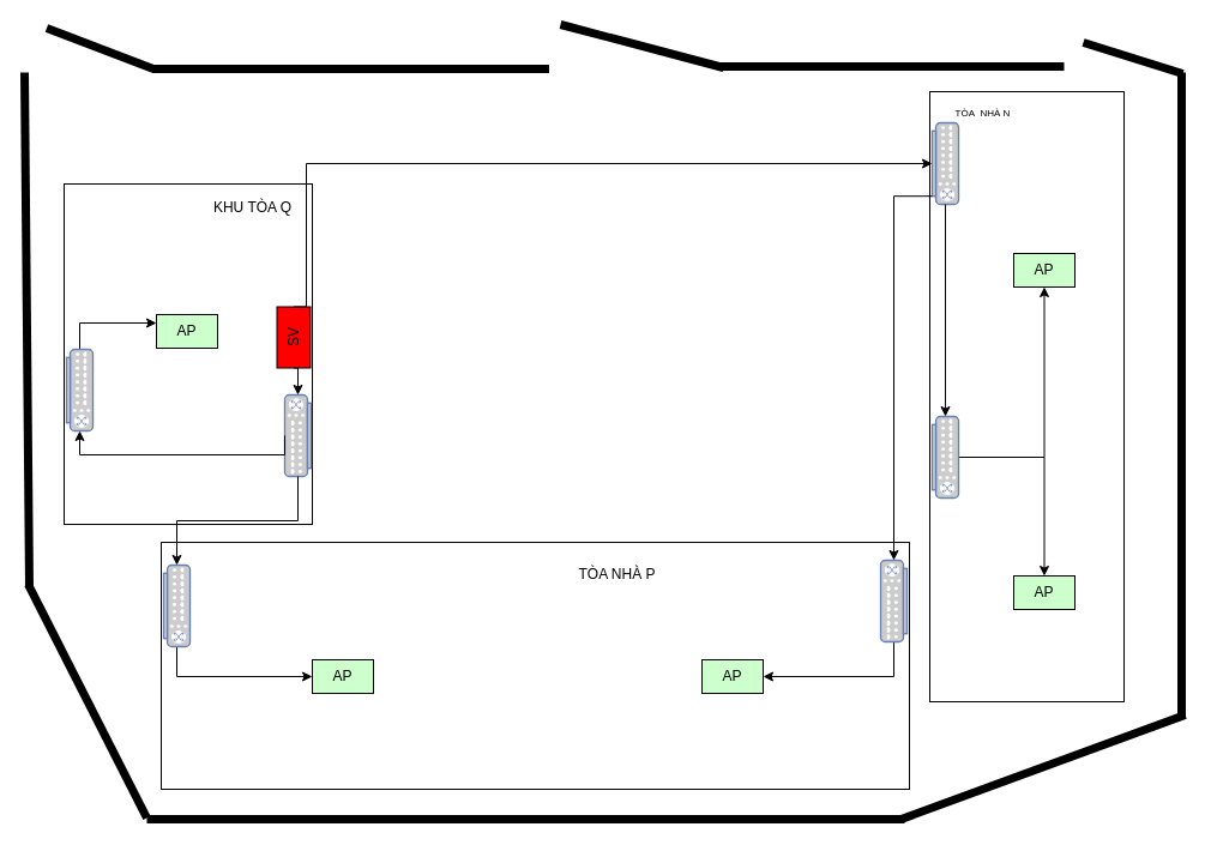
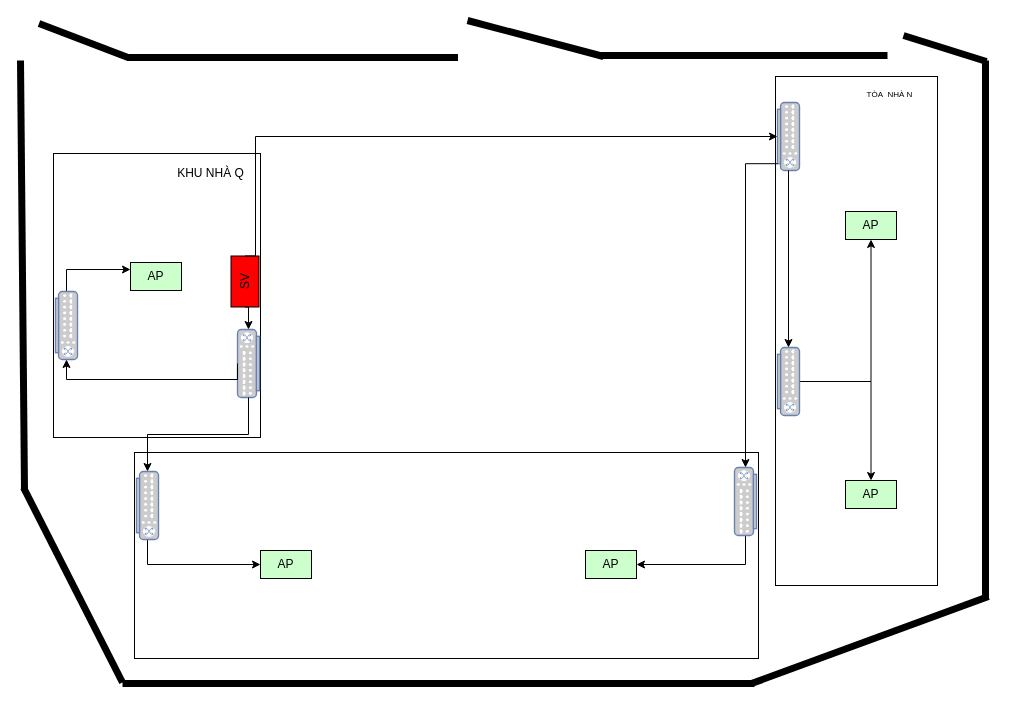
  <mxCell id="0" />
  <mxCell id="1" parent="0" />
  <mxCell id="2" value="" style="rounded=0;whiteSpace=wrap;html=1;" parent="1" vertex="1"><mxGeometry x="53" y="153" width="207" height="284" as="geometry" /></mxCell>
  <mxCell id="3" value="" style="rounded=0;whiteSpace=wrap;html=1;" parent="1" vertex="1"><mxGeometry x="134" y="452" width="624" height="206" as="geometry" /></mxCell>
  <mxCell id="4" value="" style="rounded=0;whiteSpace=wrap;html=1;" parent="1" vertex="1"><mxGeometry x="775" y="76" width="162" height="509" as="geometry" /></mxCell>
- <mxCell id="5" value="TÒA NHÀ P" style="text;html=1;align=center;verticalAlign=middle;whiteSpace=wrap;rounded=0;" parent="1" vertex="1"><mxGeometry x="470" y="464" width="89" height="30" as="geometry" /></mxCell>
- <mxCell id="6" value="KHU TÒA Q" style="text;html=1;align=center;verticalAlign=middle;whiteSpace=wrap;rounded=0;" parent="1" vertex="1"><mxGeometry x="166" y="158" width="89" height="30" as="geometry" /></mxCell>
- <mxCell id="7" value="TÒA&amp;nbsp; NHÀ N" style="text;html=1;align=center;verticalAlign=middle;whiteSpace=wrap;rounded=0;fontSize=8;" parent="1" vertex="1"><mxGeometry x="775" y="79" width="89" height="30" as="geometry" /></mxCell>
+ <mxCell id="6" value="KHU NHÀ Q" style="text;html=1;align=center;verticalAlign=middle;whiteSpace=wrap;rounded=0;" parent="1" vertex="1"><mxGeometry x="166" y="158" width="89" height="30" as="geometry" /></mxCell>
+ <mxCell id="7" value="TÒA&amp;nbsp; NHÀ N" style="text;html=1;align=center;verticalAlign=middle;whiteSpace=wrap;rounded=0;fontSize=8;" parent="1" vertex="1"><mxGeometry x="845" y="79" width="89" height="30" as="geometry" /></mxCell>
  <mxCell id="8" value="" style="endArrow=none;html=1;rounded=0;strokeWidth=7;" parent="1" edge="1"><mxGeometry width="50" height="50" relative="1" as="geometry"><mxPoint x="457.5" y="57" as="sourcePoint" /><mxPoint x="126.5" y="57" as="targetPoint" /></mxGeometry></mxCell>
  <mxCell id="9" value="" style="endArrow=none;html=1;rounded=0;strokeWidth=7;" parent="1" edge="1"><mxGeometry width="50" height="50" relative="1" as="geometry"><mxPoint x="887" y="55" as="sourcePoint" /><mxPoint x="598" y="55" as="targetPoint" /></mxGeometry></mxCell>
  <mxCell id="10" value="" style="endArrow=none;html=1;rounded=0;strokeWidth=7;" parent="1" edge="1"><mxGeometry width="50" height="50" relative="1" as="geometry"><mxPoint x="985" y="599" as="sourcePoint" /><mxPoint x="985" y="60" as="targetPoint" /></mxGeometry></mxCell>
  <mxCell id="11" value="" style="endArrow=none;html=1;rounded=0;strokeWidth=7;" parent="1" edge="1"><mxGeometry width="50" height="50" relative="1" as="geometry"><mxPoint x="122" y="683" as="sourcePoint" /><mxPoint x="754" y="683" as="targetPoint" /></mxGeometry></mxCell>
  <mxCell id="12" value="" style="endArrow=none;html=1;rounded=0;strokeWidth=7;" parent="1" edge="1"><mxGeometry width="50" height="50" relative="1" as="geometry"><mxPoint x="24" y="490" as="sourcePoint" /><mxPoint x="20" y="60" as="targetPoint" /></mxGeometry></mxCell>
  <mxCell id="13" value="" style="endArrow=none;html=1;rounded=0;strokeWidth=7;" parent="1" edge="1"><mxGeometry width="50" height="50" relative="1" as="geometry"><mxPoint x="127.5" y="57" as="sourcePoint" /><mxPoint x="38.5" y="23" as="targetPoint" /></mxGeometry></mxCell>
  <mxCell id="14" value="" style="endArrow=none;html=1;rounded=0;strokeWidth=7;" parent="1" edge="1"><mxGeometry width="50" height="50" relative="1" as="geometry"><mxPoint x="603" y="56" as="sourcePoint" /><mxPoint x="467" y="20" as="targetPoint" /></mxGeometry></mxCell>
  <mxCell id="15" value="" style="endArrow=none;html=1;rounded=0;strokeWidth=7;" parent="1" edge="1"><mxGeometry width="50" height="50" relative="1" as="geometry"><mxPoint x="986" y="61" as="sourcePoint" /><mxPoint x="903" y="35" as="targetPoint" /></mxGeometry></mxCell>
  <mxCell id="16" value="" style="endArrow=none;html=1;rounded=0;strokeWidth=7;" parent="1" edge="1"><mxGeometry width="50" height="50" relative="1" as="geometry"><mxPoint x="751" y="683" as="sourcePoint" /><mxPoint x="988" y="596" as="targetPoint" /></mxGeometry></mxCell>
  <mxCell id="17" value="" style="endArrow=none;html=1;rounded=0;strokeWidth=7;" parent="1" edge="1"><mxGeometry width="50" height="50" relative="1" as="geometry"><mxPoint x="122" y="682" as="sourcePoint" /><mxPoint x="23" y="487" as="targetPoint" /></mxGeometry></mxCell>
  <mxCell id="18" value="SV" style="rounded=0;whiteSpace=wrap;html=1;fillColor=#FF0000;rotation=-90;" parent="1" vertex="1"><mxGeometry x="219" y="267" width="51" height="28" as="geometry" /></mxCell>
  <mxCell id="19" value="AP" style="rounded=0;whiteSpace=wrap;html=1;fillColor=#CCFFCC;" parent="1" vertex="1"><mxGeometry x="845" y="211" width="51" height="28" as="geometry" /></mxCell>
  <mxCell id="20" value="" style="fontColor=#0066CC;verticalAlign=top;verticalLabelPosition=bottom;labelPosition=center;align=center;html=1;outlineConnect=0;fillColor=#CCCCCC;strokeColor=#6881B3;gradientColor=none;gradientDirection=north;strokeWidth=2;shape=mxgraph.networks.switch;rotation=-90;" parent="1" vertex="1"><mxGeometry x="214" y="352" width="68" height="22" as="geometry" /></mxCell>
  <mxCell id="21" value="" style="fontColor=#0066CC;verticalAlign=top;verticalLabelPosition=bottom;labelPosition=center;align=center;html=1;outlineConnect=0;fillColor=#CCCCCC;strokeColor=#6881B3;gradientColor=none;gradientDirection=north;strokeWidth=2;shape=mxgraph.networks.switch;rotation=90;" parent="1" vertex="1"><mxGeometry x="754" y="125" width="68" height="22" as="geometry" /></mxCell>
  <mxCell id="22" style="edgeStyle=orthogonalEdgeStyle;rounded=0;orthogonalLoop=1;jettySize=auto;html=1;exitX=0;exitY=0.5;exitDx=0;exitDy=0;exitPerimeter=0;entryX=1;entryY=0.5;entryDx=0;entryDy=0;" parent="1" source="23" target="35" edge="1"><mxGeometry relative="1" as="geometry" /></mxCell>
  <mxCell id="23" value="" style="fontColor=#0066CC;verticalAlign=top;verticalLabelPosition=bottom;labelPosition=center;align=center;html=1;outlineConnect=0;fillColor=#CCCCCC;strokeColor=#6881B3;gradientColor=none;gradientDirection=north;strokeWidth=2;shape=mxgraph.networks.switch;rotation=-90;" parent="1" vertex="1"><mxGeometry x="711" y="490" width="68" height="22" as="geometry" /></mxCell>
  <mxCell id="24" style="edgeStyle=orthogonalEdgeStyle;rounded=0;orthogonalLoop=1;jettySize=auto;html=1;exitX=1;exitY=0.5;exitDx=0;exitDy=0;exitPerimeter=0;entryX=0;entryY=0.5;entryDx=0;entryDy=0;" parent="1" source="25" target="36" edge="1"><mxGeometry relative="1" as="geometry" /></mxCell>
  <mxCell id="25" value="" style="fontColor=#0066CC;verticalAlign=top;verticalLabelPosition=bottom;labelPosition=center;align=center;html=1;outlineConnect=0;fillColor=#CCCCCC;strokeColor=#6881B3;gradientColor=none;gradientDirection=north;strokeWidth=2;shape=mxgraph.networks.switch;rotation=90;" parent="1" vertex="1"><mxGeometry x="113" y="494" width="68" height="22" as="geometry" /></mxCell>
  <mxCell id="26" style="edgeStyle=orthogonalEdgeStyle;rounded=0;orthogonalLoop=1;jettySize=auto;html=1;exitX=0;exitY=0.5;exitDx=0;exitDy=0;exitPerimeter=0;entryX=0;entryY=0.25;entryDx=0;entryDy=0;" parent="1" source="27" target="37" edge="1"><mxGeometry relative="1" as="geometry" /></mxCell>
  <mxCell id="27" value="" style="fontColor=#0066CC;verticalAlign=top;verticalLabelPosition=bottom;labelPosition=center;align=center;html=1;outlineConnect=0;fillColor=#CCCCCC;strokeColor=#6881B3;gradientColor=none;gradientDirection=north;strokeWidth=2;shape=mxgraph.networks.switch;rotation=90;" parent="1" vertex="1"><mxGeometry x="32" y="314" width="68" height="22" as="geometry" /></mxCell>
  <mxCell id="28" style="edgeStyle=orthogonalEdgeStyle;rounded=0;orthogonalLoop=1;jettySize=auto;html=1;exitX=0.5;exitY=0;exitDx=0;exitDy=0;exitPerimeter=0;entryX=0.5;entryY=1;entryDx=0;entryDy=0;" parent="1" source="30" target="19" edge="1"><mxGeometry relative="1" as="geometry" /></mxCell>
  <mxCell id="29" style="edgeStyle=orthogonalEdgeStyle;rounded=0;orthogonalLoop=1;jettySize=auto;html=1;exitX=0.5;exitY=0;exitDx=0;exitDy=0;exitPerimeter=0;entryX=0.5;entryY=0;entryDx=0;entryDy=0;" parent="1" source="30" target="34" edge="1"><mxGeometry relative="1" as="geometry" /></mxCell>
  <mxCell id="30" value="" style="fontColor=#0066CC;verticalAlign=top;verticalLabelPosition=bottom;labelPosition=center;align=center;html=1;outlineConnect=0;fillColor=#CCCCCC;strokeColor=#6881B3;gradientColor=none;gradientDirection=north;strokeWidth=2;shape=mxgraph.networks.switch;rotation=90;" parent="1" vertex="1"><mxGeometry x="754" y="370" width="68" height="22" as="geometry" /></mxCell>
  <mxCell id="31" style="edgeStyle=orthogonalEdgeStyle;rounded=0;orthogonalLoop=1;jettySize=auto;html=1;exitX=0;exitY=0.5;exitDx=0;exitDy=0;entryX=1;entryY=0.5;entryDx=0;entryDy=0;entryPerimeter=0;" parent="1" source="18" target="20" edge="1"><mxGeometry relative="1" as="geometry" /></mxCell>
  <mxCell id="32" style="edgeStyle=orthogonalEdgeStyle;rounded=0;orthogonalLoop=1;jettySize=auto;html=1;exitX=1;exitY=0.5;exitDx=0;exitDy=0;entryX=0.5;entryY=1;entryDx=0;entryDy=0;entryPerimeter=0;" parent="1" source="18" target="21" edge="1"><mxGeometry relative="1" as="geometry"><Array as="points"><mxPoint x="255" y="256" /><mxPoint x="255" y="136" /></Array></mxGeometry></mxCell>
  <mxCell id="33" style="edgeStyle=orthogonalEdgeStyle;rounded=0;orthogonalLoop=1;jettySize=auto;html=1;exitX=0.5;exitY=0;exitDx=0;exitDy=0;exitPerimeter=0;entryX=1;entryY=0.5;entryDx=0;entryDy=0;entryPerimeter=0;" parent="1" source="20" target="27" edge="1"><mxGeometry relative="1" as="geometry"><Array as="points"><mxPoint x="237" y="379" /><mxPoint x="66" y="379" /></Array></mxGeometry></mxCell>
  <mxCell id="34" value="AP" style="rounded=0;whiteSpace=wrap;html=1;fillColor=#CCFFCC;" parent="1" vertex="1"><mxGeometry x="845" y="480" width="51" height="28" as="geometry" /></mxCell>
  <mxCell id="35" value="AP" style="rounded=0;whiteSpace=wrap;html=1;fillColor=#CCFFCC;" parent="1" vertex="1"><mxGeometry x="585" y="550" width="51" height="28" as="geometry" /></mxCell>
  <mxCell id="36" value="AP" style="rounded=0;whiteSpace=wrap;html=1;fillColor=#CCFFCC;" parent="1" vertex="1"><mxGeometry x="260" y="550" width="51" height="28" as="geometry" /></mxCell>
  <mxCell id="37" value="AP" style="rounded=0;whiteSpace=wrap;html=1;fillColor=#CCFFCC;" parent="1" vertex="1"><mxGeometry x="130" y="262" width="51" height="28" as="geometry" /></mxCell>
  <mxCell id="38" style="edgeStyle=orthogonalEdgeStyle;rounded=0;orthogonalLoop=1;jettySize=auto;html=1;exitX=1;exitY=0.5;exitDx=0;exitDy=0;exitPerimeter=0;entryX=0;entryY=0.5;entryDx=0;entryDy=0;entryPerimeter=0;" parent="1" source="21" target="30" edge="1"><mxGeometry relative="1" as="geometry" /></mxCell>
  <mxCell id="39" style="edgeStyle=orthogonalEdgeStyle;rounded=0;orthogonalLoop=1;jettySize=auto;html=1;exitX=0;exitY=0.5;exitDx=0;exitDy=0;exitPerimeter=0;entryX=0;entryY=0.5;entryDx=0;entryDy=0;entryPerimeter=0;" parent="1" source="20" target="25" edge="1"><mxGeometry relative="1" as="geometry" /></mxCell>
  <mxCell id="40" style="edgeStyle=orthogonalEdgeStyle;rounded=0;orthogonalLoop=1;jettySize=auto;html=1;exitX=0.9;exitY=1;exitDx=0;exitDy=0;exitPerimeter=0;entryX=1;entryY=0.5;entryDx=0;entryDy=0;entryPerimeter=0;" parent="1" source="21" target="23" edge="1"><mxGeometry relative="1" as="geometry" /></mxCell>
